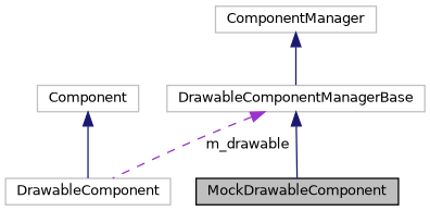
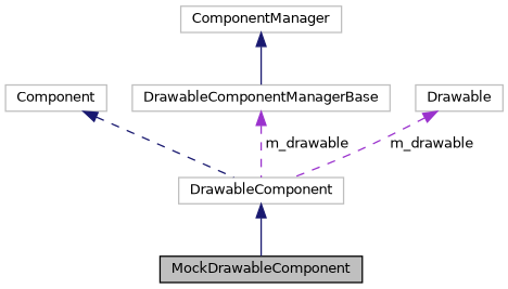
  digraph {
    node [color=grey75 fillcolor=white fontname=Helvetica fontsize=10 shape=record style=filled]
    edge [color=midnightblue dir=back fontname=Helvetica fontsize=10 labelfontname=Helvetica labelfontsize=10 style=solid]
    n1 [color=black fillcolor=grey75 fontcolor=black height=0.2 label=MockDrawableComponent width=0.4]
    n2 [height=0.2 label=DrawableComponent width=0.4]
    n3 [height=0.2 label=Component width=0.4]
    n4 [height=0.2 label=DrawableComponentManagerBase width=0.4]
    n5 [height=0.2 label=ComponentManager width=0.4]
-   n4 -> n1
-   n3 -> n2
+   n6 [height=0.2 label=Drawable width=0.4]
+   n2 -> n1
+   n3 -> n2 [style=dashed]
    n4 -> n2 [color=darkorchid3 label=" m_drawable" style=dashed]
    n5 -> n4
+   n6 -> n2 [color=darkorchid3 label=" m_drawable" style=dashed]
  }
